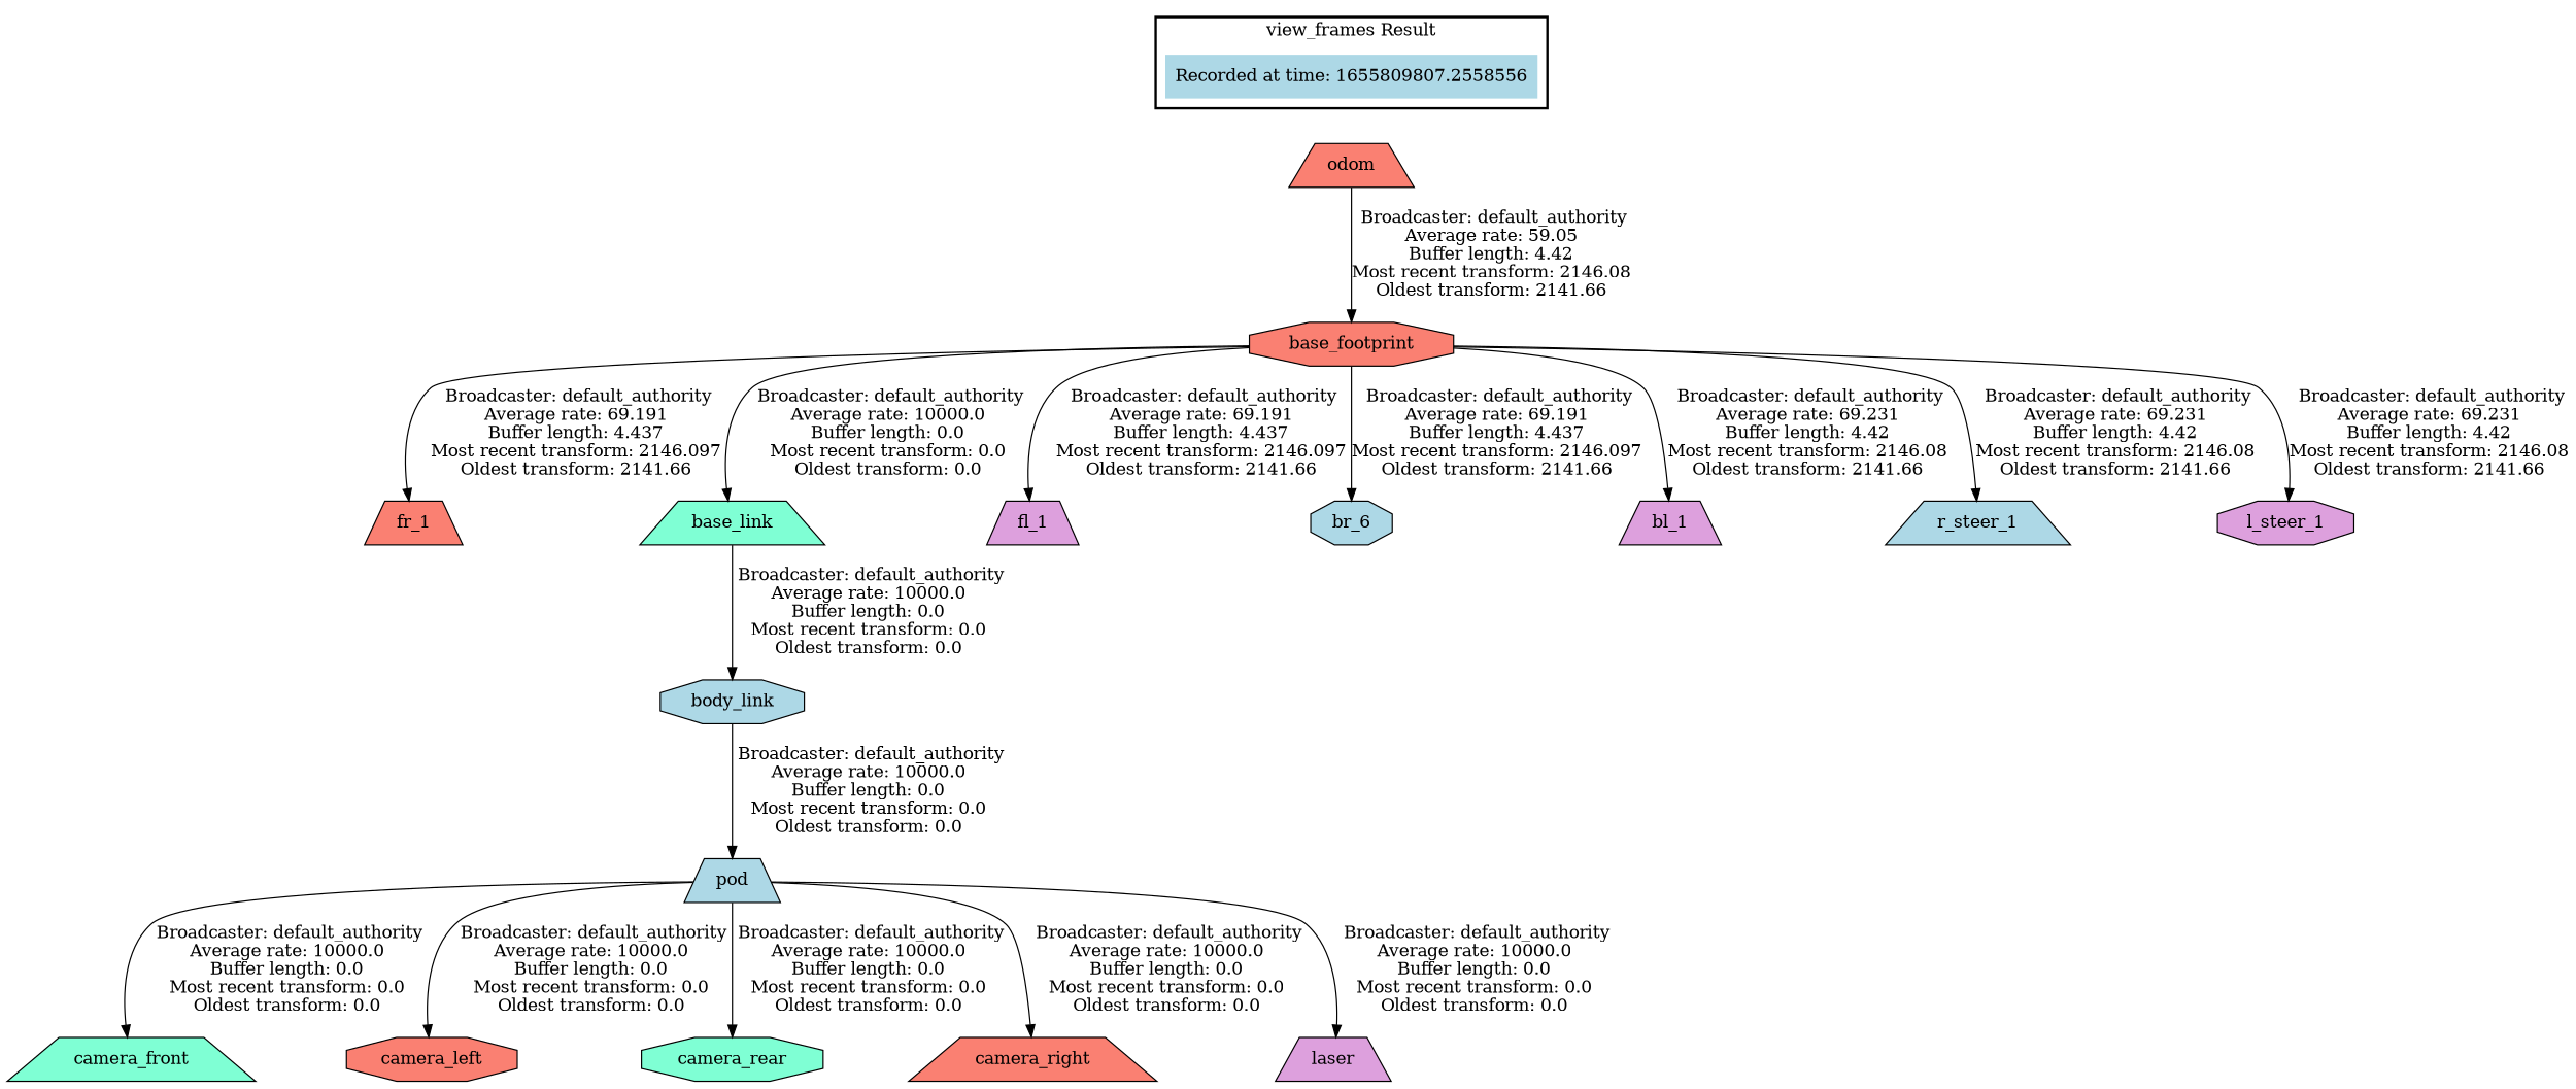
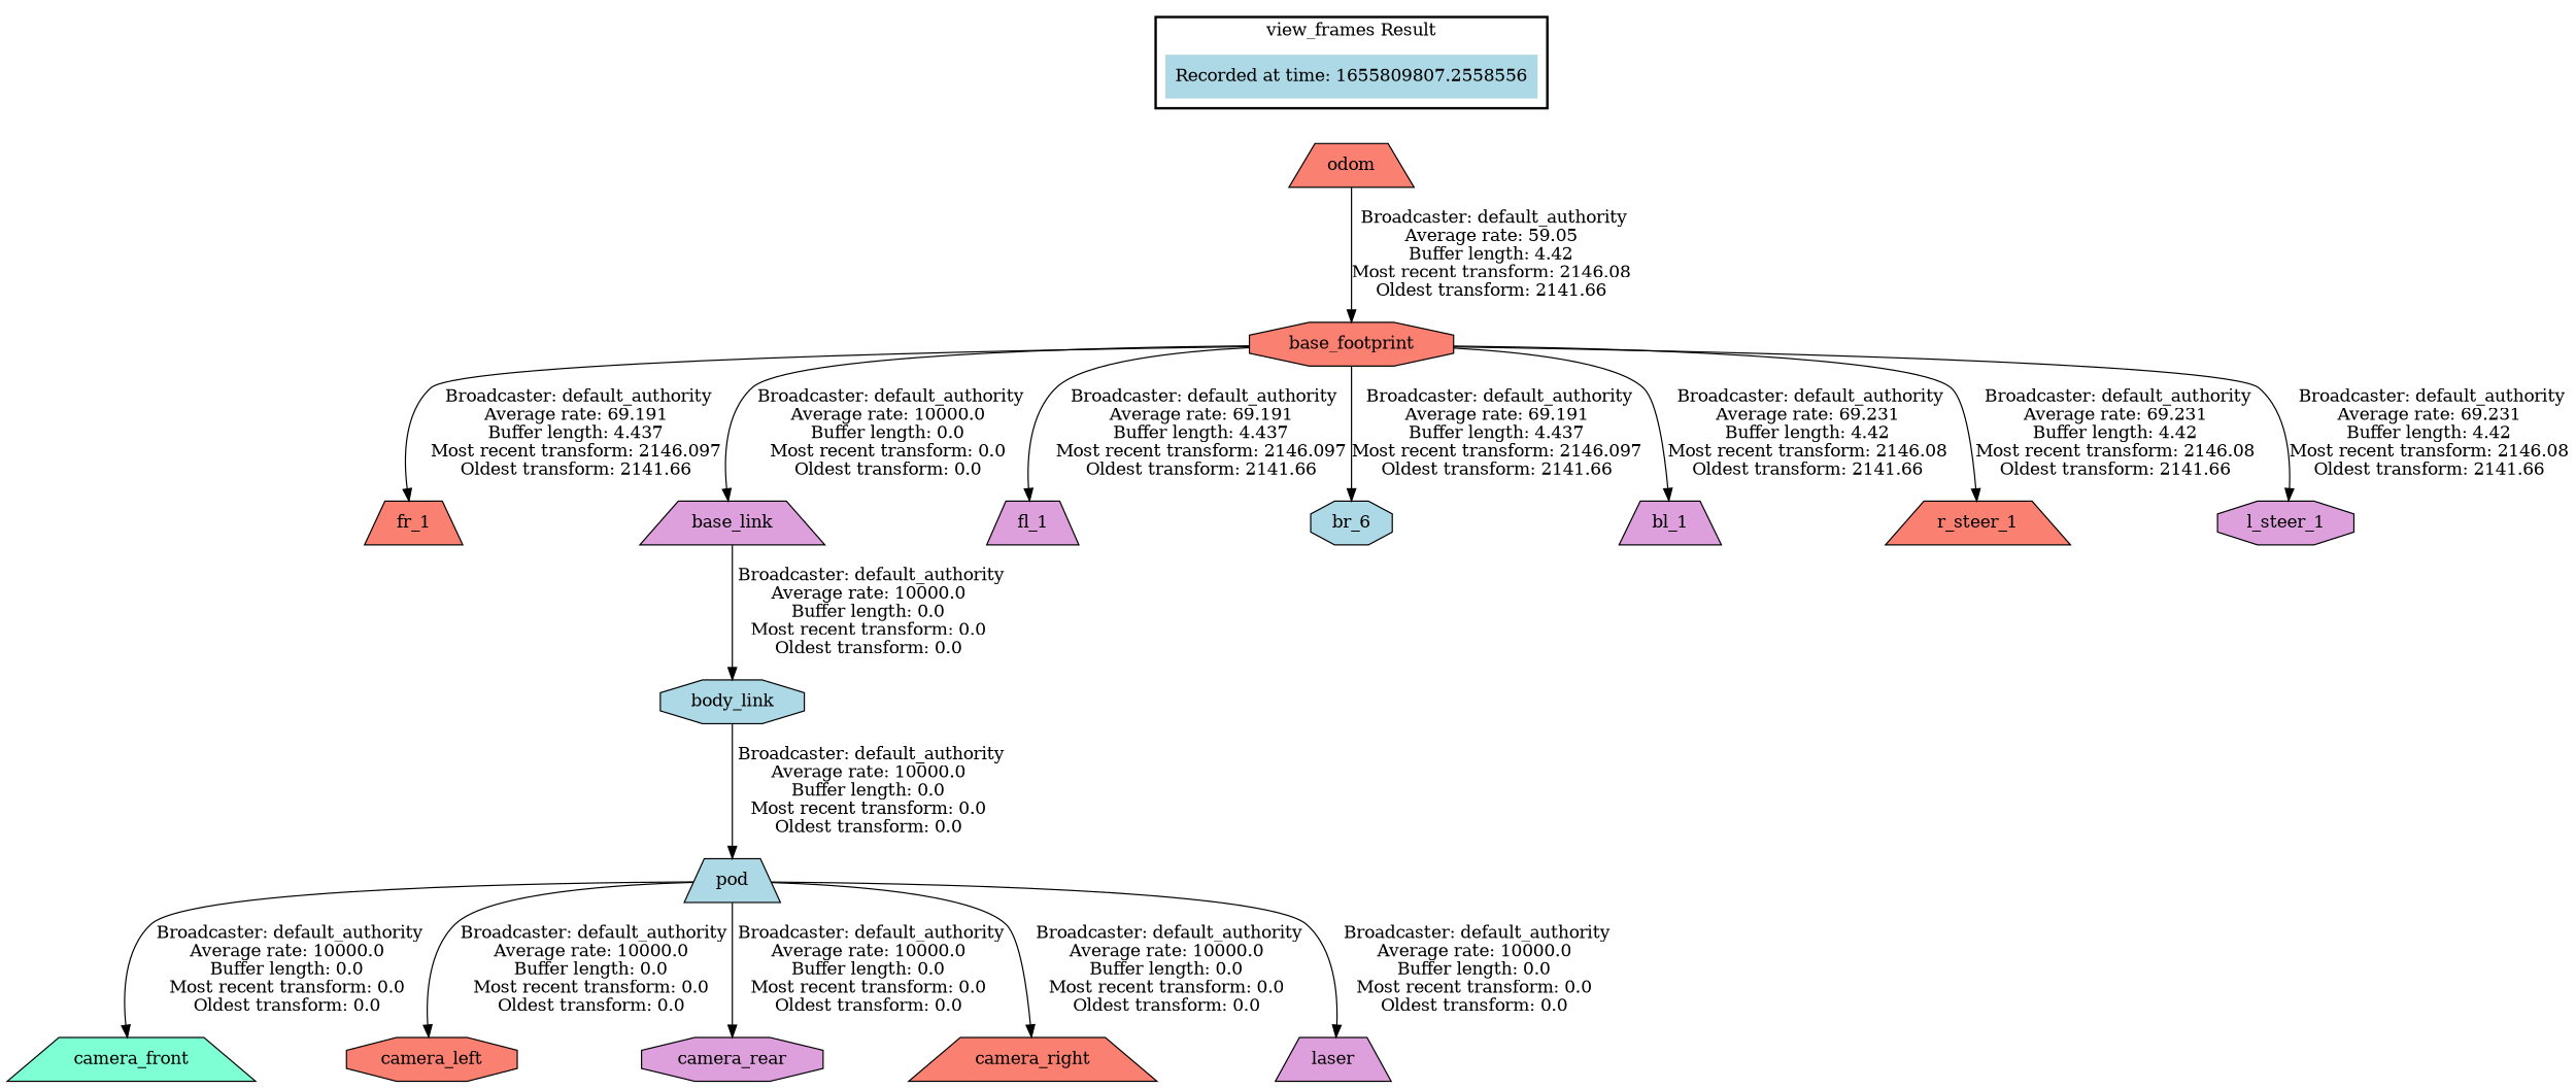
  digraph {
    node [fillcolor=lightblue shape=trapezium style=filled]
    "Recorded at time: 1655809807.2558556" [shape=plaintext]
    odom [fillcolor=salmon]
    base_footprint [fillcolor=salmon shape=octagon]
    fr_1 [fillcolor=salmon]
-   base_link [fillcolor=aquamarine]
+   base_link [fillcolor=plum]
    fl_1 [fillcolor=plum]
    n7 [label=br_6 shape=octagon]
    bl_1 [fillcolor=plum]
-   r_steer_1
+   r_steer_1 [fillcolor=salmon]
    l_steer_1 [fillcolor=plum shape=octagon]
    body_link [shape=octagon]
    pod
    camera_front [fillcolor=aquamarine]
    camera_left [fillcolor=salmon shape=octagon]
-   camera_rear [fillcolor=aquamarine shape=octagon]
+   camera_rear [fillcolor=plum shape=octagon]
    camera_right [fillcolor=salmon]
    laser [fillcolor=plum]
    subgraph cluster_1 {
      color=black
      label="view_frames Result"
      style=bold
      "Recorded at time: 1655809807.2558556"
    }
    "Recorded at time: 1655809807.2558556" -> odom [style=invis]
    odom -> base_footprint [label=" Broadcaster: default_authority\nAverage rate: 59.05\nBuffer length: 4.42\nMost recent transform: 2146.08\nOldest transform: 2141.66\n"]
    base_footprint -> fr_1 [label=" Broadcaster: default_authority\nAverage rate: 69.191\nBuffer length: 4.437\nMost recent transform: 2146.097\nOldest transform: 2141.66\n"]
    base_footprint -> base_link [label=" Broadcaster: default_authority\nAverage rate: 10000.0\nBuffer length: 0.0\nMost recent transform: 0.0\nOldest transform: 0.0\n"]
    base_footprint -> fl_1 [label=" Broadcaster: default_authority\nAverage rate: 69.191\nBuffer length: 4.437\nMost recent transform: 2146.097\nOldest transform: 2141.66\n"]
    base_footprint -> n7 [label=" Broadcaster: default_authority\nAverage rate: 69.191\nBuffer length: 4.437\nMost recent transform: 2146.097\nOldest transform: 2141.66\n"]
    base_footprint -> bl_1 [label=" Broadcaster: default_authority\nAverage rate: 69.231\nBuffer length: 4.42\nMost recent transform: 2146.08\nOldest transform: 2141.66\n"]
    base_footprint -> r_steer_1 [label=" Broadcaster: default_authority\nAverage rate: 69.231\nBuffer length: 4.42\nMost recent transform: 2146.08\nOldest transform: 2141.66\n"]
    base_footprint -> l_steer_1 [label=" Broadcaster: default_authority\nAverage rate: 69.231\nBuffer length: 4.42\nMost recent transform: 2146.08\nOldest transform: 2141.66\n"]
    base_link -> body_link [label=" Broadcaster: default_authority\nAverage rate: 10000.0\nBuffer length: 0.0\nMost recent transform: 0.0\nOldest transform: 0.0\n"]
    body_link -> pod [label=" Broadcaster: default_authority\nAverage rate: 10000.0\nBuffer length: 0.0\nMost recent transform: 0.0\nOldest transform: 0.0\n"]
    pod -> camera_front [label=" Broadcaster: default_authority\nAverage rate: 10000.0\nBuffer length: 0.0\nMost recent transform: 0.0\nOldest transform: 0.0\n"]
    pod -> camera_left [label=" Broadcaster: default_authority\nAverage rate: 10000.0\nBuffer length: 0.0\nMost recent transform: 0.0\nOldest transform: 0.0\n"]
    pod -> camera_rear [label=" Broadcaster: default_authority\nAverage rate: 10000.0\nBuffer length: 0.0\nMost recent transform: 0.0\nOldest transform: 0.0\n"]
    pod -> camera_right [label=" Broadcaster: default_authority\nAverage rate: 10000.0\nBuffer length: 0.0\nMost recent transform: 0.0\nOldest transform: 0.0\n"]
    pod -> laser [label=" Broadcaster: default_authority\nAverage rate: 10000.0\nBuffer length: 0.0\nMost recent transform: 0.0\nOldest transform: 0.0\n"]
  }
